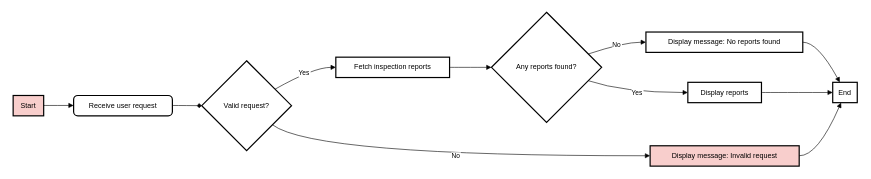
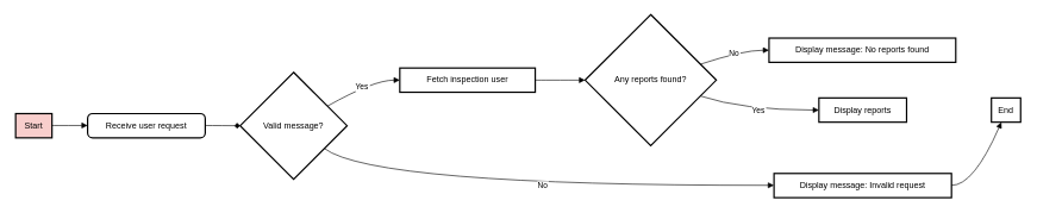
  <mxCell id="0" />
  <mxCell id="1" parent="0" />
  <mxCell id="2" value="Start" style="whiteSpace=wrap;strokeWidth=2;fillColor=#f8cecc;" vertex="1" parent="1"><mxGeometry y="159" width="51" height="34" as="geometry" x="20" /></mxCell>
  <mxCell id="3" value="Receive user request" style="rounded=1;absoluteArcSize=1;arcSize=14;whiteSpace=wrap;strokeWidth=2;" vertex="1" parent="1"><mxGeometry x="121" y="159" width="165" height="34" as="geometry" /></mxCell>
- <mxCell id="4" value="Valid request?" style="rhombus;strokeWidth=2;whiteSpace=wrap;" vertex="1" parent="1"><mxGeometry x="335" y="101" width="150" height="150" as="geometry" /></mxCell>
- <mxCell id="5" value="Fetch inspection reports" style="whiteSpace=wrap;strokeWidth=2;" vertex="1" parent="1"><mxGeometry x="559" y="95" width="190" height="34" as="geometry" /></mxCell>
+ <mxCell id="4" value="Valid message?" style="rhombus;strokeWidth=2;whiteSpace=wrap;" vertex="1" parent="1"><mxGeometry x="335" y="101" width="150" height="150" as="geometry" /></mxCell>
+ <mxCell id="5" value="Fetch inspection user" style="whiteSpace=wrap;strokeWidth=2;" vertex="1" parent="1"><mxGeometry x="559" y="95" width="190" height="34" as="geometry" /></mxCell>
  <mxCell id="6" value="Any reports found?" style="rhombus;strokeWidth=2;whiteSpace=wrap;" vertex="1" parent="1"><mxGeometry x="819" width="184" height="184" as="geometry" y="20" /></mxCell>
  <mxCell id="7" value="Display reports" style="whiteSpace=wrap;strokeWidth=2;" vertex="1" parent="1"><mxGeometry x="1147" y="137" width="123" height="34" as="geometry" /></mxCell>
  <mxCell id="8" value="Display message: No reports found" style="whiteSpace=wrap;strokeWidth=2;" vertex="1" parent="1"><mxGeometry x="1077" y="53" width="262" height="34" as="geometry" /></mxCell>
  <mxCell id="9" value="End" style="whiteSpace=wrap;strokeWidth=2;" vertex="1" parent="1"><mxGeometry x="1389" y="137" width="41" height="34" as="geometry" /></mxCell>
- <mxCell id="10" value="Display message: Invalid request" style="whiteSpace=wrap;strokeWidth=2;fillColor=#f8cecc;" vertex="1" parent="1"><mxGeometry x="1084" y="243" width="249" height="34" as="geometry" /></mxCell>
+ <mxCell id="10" value="Display message: Invalid request" style="whiteSpace=wrap;strokeWidth=2;" vertex="1" parent="1"><mxGeometry x="1084" y="243" width="249" height="34" as="geometry" /></mxCell>
  <mxCell id="11" value="" style="curved=1;startArrow=none;endArrow=block;exitX=0.99;exitY=0.49;entryX=0;entryY=0.49;" edge="1" parent="1" source="2" target="3"><mxGeometry relative="1" as="geometry"><Array as="points" /></mxGeometry></mxCell>
  <mxCell id="12" value="" style="curved=1;startArrow=none;endArrow=diamond;exitX=1;exitY=0.49;entryX=0;entryY=0.5;" edge="1" parent="1" source="3" target="4"><mxGeometry relative="1" as="geometry"><Array as="points" /></mxGeometry></mxCell>
  <mxCell id="13" value="Yes" style="curved=1;startArrow=none;endArrow=block;exitX=1;exitY=0.21;entryX=0;entryY=0.5;" edge="1" parent="1" source="4" target="5"><mxGeometry relative="1" as="geometry"><Array as="points"><mxPoint x="522" y="112" /></Array></mxGeometry></mxCell>
  <mxCell id="14" value="" style="curved=1;startArrow=none;endArrow=block;exitX=1;exitY=0.5;entryX=0;entryY=0.5;" edge="1" parent="1" source="5" target="6"><mxGeometry relative="1" as="geometry"><Array as="points" /></mxGeometry></mxCell>
  <mxCell id="15" value="Yes" style="curved=1;startArrow=none;endArrow=block;exitX=1;exitY=0.66;entryX=0;entryY=0.5;" edge="1" parent="1" source="6" target="7"><mxGeometry relative="1" as="geometry"><Array as="points"><mxPoint x="1040" y="154" /></Array></mxGeometry></mxCell>
  <mxCell id="16" value="No" style="curved=1;startArrow=none;endArrow=block;exitX=1;exitY=0.34;entryX=0;entryY=0.5;" edge="1" parent="1" source="6" target="8"><mxGeometry relative="1" as="geometry"><Array as="points"><mxPoint x="1040" y="70" /></Array></mxGeometry></mxCell>
- <mxCell id="17" value="" style="curved=1;startArrow=none;endArrow=block;exitX=1;exitY=0.5;entryX=0.29;entryY=0;" edge="1" parent="1" source="8" target="9"><mxGeometry relative="1" as="geometry"><Array as="points"><mxPoint x="1364" y="70" /></Array></mxGeometry></mxCell>
- <mxCell id="18" value="" style="curved=1;startArrow=none;endArrow=block;exitX=1;exitY=0.5;entryX=0.01;entryY=0.5;" edge="1" parent="1" source="7" target="9"><mxGeometry relative="1" as="geometry"><Array as="points" /></mxGeometry></mxCell>
  <mxCell id="19" value="No" style="curved=1;startArrow=none;endArrow=block;exitX=1;exitY=0.87;entryX=0;entryY=0.49;" edge="1" parent="1" source="4" target="10"><mxGeometry relative="1" as="geometry"><Array as="points"><mxPoint x="522" y="260" /></Array></mxGeometry></mxCell>
  <mxCell id="20" value="" style="curved=1;startArrow=none;endArrow=block;exitX=1;exitY=0.49;entryX=0.34;entryY=1;" edge="1" parent="1" source="10" target="9"><mxGeometry relative="1" as="geometry"><Array as="points"><mxPoint x="1364" y="260" /></Array></mxGeometry></mxCell>
